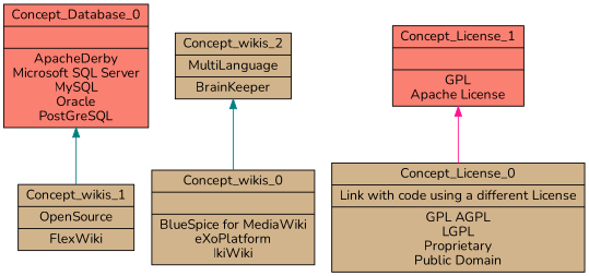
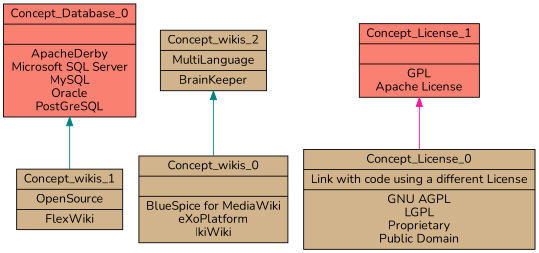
  digraph {
    fontname=Nunito
    rankdir=BT
    node [fillcolor=tan fontname=Nunito shape=record style=filled]
    edge [color=teal fontname=Nunito]
    n1 [fillcolor=salmon label="{Concept_Database_0||ApacheDerby\nMicrosoft SQL Server\nMySQL\nOracle\nPostGreSQL\n}"]
    n2 [label="{Concept_wikis_1|OpenSource\n|FlexWiki\n}"]
    n3 [label="{Concept_wikis_0||BlueSpice for MediaWiki\neXoPlatform\nIkiWiki\n}"]
    n4 [label="{Concept_wikis_2|MultiLanguage\n|BrainKeeper\n}"]
    n5 [fillcolor=salmon label="{Concept_License_1||GPL\nApache License\n}"]
-   n6 [label="{Concept_License_0|Link with code using a different License\n|GPL AGPL\nLGPL\nProprietary\nPublic Domain\n}"]
+   n6 [label="{Concept_License_0|Link with code using a different License\n|GNU AGPL\nLGPL\nProprietary\nPublic Domain\n}"]
    subgraph sub_1 {
      label=wikis
      n1
      n2
      n3
      n4
    }
    subgraph sub_2 {
      label=Database
      n1
    }
    subgraph sub_3 {
      label=License
      n5
      n6
    }
    n2 -> n1
    n3 -> n4
    n6 -> n5 [color=deeppink]
  }
